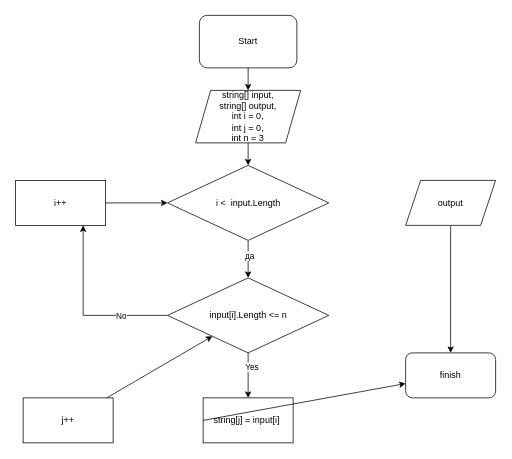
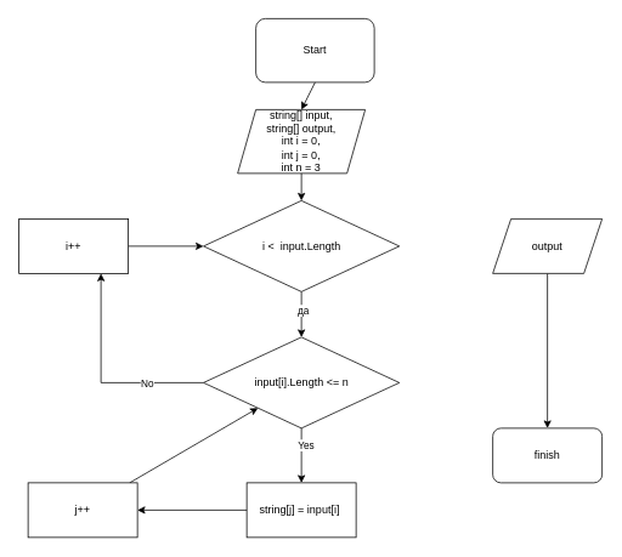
  <mxCell id="0" />
  <mxCell id="1" parent="0" />
- <mxCell id="2" value="Start" style="rounded=1;whiteSpace=wrap;html=1;" parent="1" vertex="1"><mxGeometry x="265" y="20" width="130" height="70" as="geometry" /></mxCell>
+ <mxCell id="2" value="Start" style="rounded=1;whiteSpace=wrap;html=1;" parent="1" vertex="1"><mxGeometry x="280" y="20" width="130" height="70" as="geometry" /></mxCell>
  <mxCell id="3" value="string[] input,&lt;br&gt;string[] output,&lt;br&gt;int i = 0,&lt;br&gt;int j = 0,&lt;br&gt;int n = 3" style="shape=parallelogram;perimeter=parallelogramPerimeter;whiteSpace=wrap;html=1;fixedSize=1;" parent="1" vertex="1"><mxGeometry x="260" y="120" width="140" height="70" as="geometry" /></mxCell>
  <mxCell id="4" value="" style="edgeStyle=orthogonalEdgeStyle;rounded=0;orthogonalLoop=1;jettySize=auto;html=1;" parent="1" source="6" target="16" edge="1"><mxGeometry relative="1" as="geometry" /></mxCell>
  <mxCell id="5" value="да" style="edgeLabel;html=1;align=center;verticalAlign=middle;resizable=0;points=[];" parent="4" vertex="1" connectable="0"><mxGeometry x="-0.2" y="1" relative="1" as="geometry"><mxPoint as="offset" /></mxGeometry></mxCell>
  <mxCell id="6" value="i &amp;lt; &amp;nbsp;input.Length" style="rhombus;whiteSpace=wrap;html=1;" parent="1" vertex="1"><mxGeometry x="222.5" y="220" width="215" height="100" as="geometry" /></mxCell>
  <mxCell id="7" value="" style="edgeStyle=orthogonalEdgeStyle;rounded=0;orthogonalLoop=1;jettySize=auto;html=1;" parent="1" source="8" target="9" edge="1"><mxGeometry relative="1" as="geometry" /></mxCell>
  <mxCell id="8" value="output" style="shape=parallelogram;perimeter=parallelogramPerimeter;whiteSpace=wrap;html=1;fixedSize=1;" parent="1" vertex="1"><mxGeometry x="540" y="240" width="120" height="60" as="geometry" /></mxCell>
  <mxCell id="9" value="finish" style="rounded=1;whiteSpace=wrap;html=1;" parent="1" vertex="1"><mxGeometry x="540" y="470" width="120" height="60" as="geometry" /></mxCell>
  <mxCell id="10" value="" style="endArrow=classic;html=1;rounded=0;exitX=0.5;exitY=1;exitDx=0;exitDy=0;entryX=0.5;entryY=0;entryDx=0;entryDy=0;" parent="1" source="2" target="3" edge="1"><mxGeometry width="50" height="50" relative="1" as="geometry"><mxPoint x="380" y="390" as="sourcePoint" /><mxPoint x="430" y="340" as="targetPoint" /></mxGeometry></mxCell>
  <mxCell id="11" value="" style="endArrow=classic;html=1;rounded=0;exitX=0.5;exitY=1;exitDx=0;exitDy=0;entryX=0.5;entryY=0;entryDx=0;entryDy=0;" parent="1" source="3" target="6" edge="1"><mxGeometry width="50" height="50" relative="1" as="geometry"><mxPoint x="380" y="390" as="sourcePoint" /><mxPoint x="430" y="340" as="targetPoint" /></mxGeometry></mxCell>
  <mxCell id="12" value="" style="edgeStyle=orthogonalEdgeStyle;rounded=0;orthogonalLoop=1;jettySize=auto;html=1;" parent="1" source="16" target="17" edge="1"><mxGeometry relative="1" as="geometry" /></mxCell>
  <mxCell id="13" value="Yes" style="edgeLabel;html=1;align=center;verticalAlign=middle;resizable=0;points=[];" parent="12" vertex="1" connectable="0"><mxGeometry x="-0.4" y="4" relative="1" as="geometry"><mxPoint as="offset" /></mxGeometry></mxCell>
  <mxCell id="14" value="" style="edgeStyle=orthogonalEdgeStyle;rounded=0;orthogonalLoop=1;jettySize=auto;html=1;" parent="1" source="16" target="19" edge="1"><mxGeometry relative="1" as="geometry"><Array as="points"><mxPoint x="110" y="420" /></Array></mxGeometry></mxCell>
  <mxCell id="15" value="No" style="edgeLabel;html=1;align=center;verticalAlign=middle;resizable=0;points=[];" parent="14" vertex="1" connectable="0"><mxGeometry x="-0.021" y="-3" relative="1" as="geometry"><mxPoint x="47" y="2" as="offset" /></mxGeometry></mxCell>
  <mxCell id="16" value="input[i].Length &amp;lt;= n" style="rhombus;whiteSpace=wrap;html=1;" parent="1" vertex="1"><mxGeometry x="222.5" y="370" width="215" height="100" as="geometry" /></mxCell>
  <mxCell id="17" value="string[j] = input[i]&amp;nbsp;" style="whiteSpace=wrap;html=1;" parent="1" vertex="1"><mxGeometry x="270" y="530" width="120" height="60" as="geometry" /></mxCell>
  <mxCell id="18" value="" style="edgeStyle=none;html=1;" edge="1" parent="1" source="19" target="6"><mxGeometry relative="1" as="geometry" /></mxCell>
  <mxCell id="19" value="i++" style="whiteSpace=wrap;html=1;" parent="1" vertex="1"><mxGeometry x="20" y="240" width="120" height="60" as="geometry" /></mxCell>
  <mxCell id="20" style="edgeStyle=none;html=1;" edge="1" parent="1" source="21" target="16"><mxGeometry relative="1" as="geometry" /></mxCell>
  <mxCell id="21" value="j++" style="rounded=0;whiteSpace=wrap;html=1;" parent="1" vertex="1"><mxGeometry x="30" y="530" width="120" height="60" as="geometry" /></mxCell>
- <mxCell id="22" value="" style="endArrow=classic;html=1;rounded=0;exitX=0;exitY=0.5;exitDx=0;exitDy=0;" parent="1" source="17" target="9" edge="1"><mxGeometry width="50" height="50" relative="1" as="geometry"><mxPoint x="420" y="410" as="sourcePoint" /><mxPoint x="470" y="360" as="targetPoint" /></mxGeometry></mxCell>
+ <mxCell id="22" value="" style="endArrow=classic;html=1;rounded=0;exitX=0;exitY=0.5;exitDx=0;exitDy=0;entryX=1;entryY=0.5;entryDx=0;entryDy=0;" parent="1" source="17" target="21" edge="1"><mxGeometry width="50" height="50" relative="1" as="geometry"><mxPoint x="420" y="410" as="sourcePoint" /><mxPoint x="470" y="360" as="targetPoint" /></mxGeometry></mxCell>
